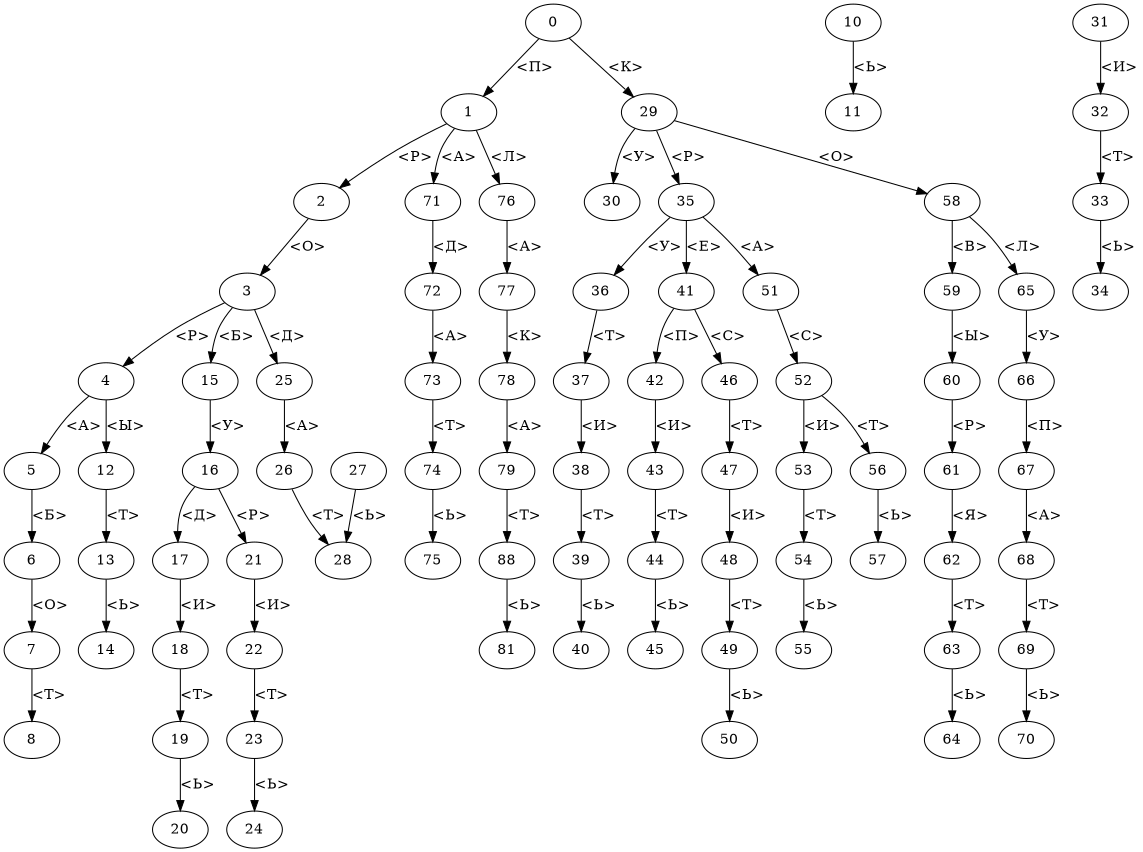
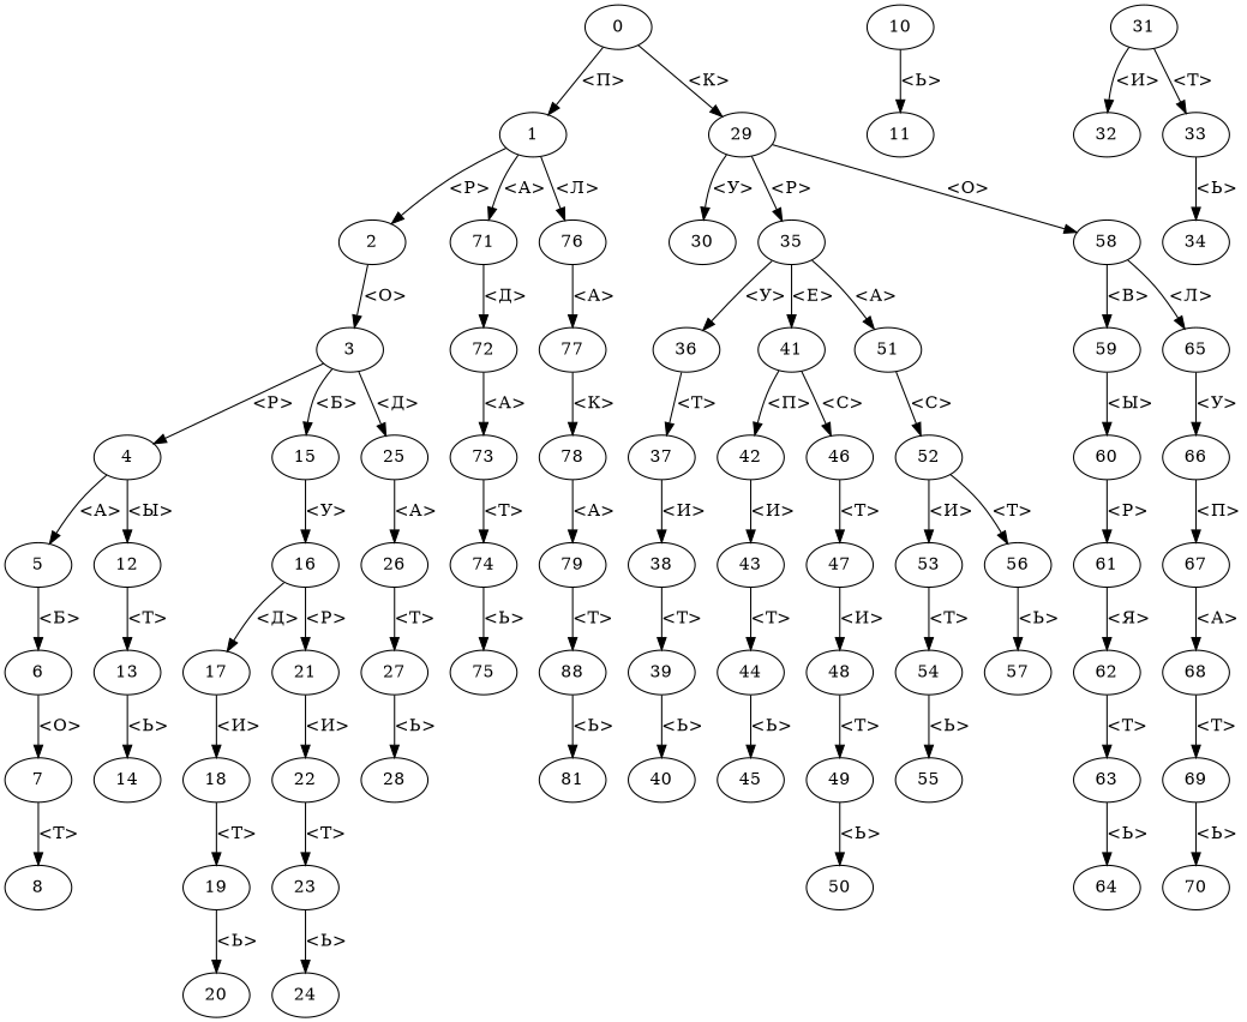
  digraph {
    0
    1
    29
    2
    71
    76
    30
    35
    58
    3
    72
    77
    36
    41
    51
    59
    65
    4
    15
    25
    73
    78
    5
    12
    16
    26
    6
    13
    17
    21
    27
    7
    14
    8
    10
    11
    18
    22
    19
    23
    20
    24
    28
    31
    32
    37
    42
    46
    52
    60
    66
    33
    34
    38
    43
    47
    53
    56
    39
    40
    44
    48
    45
    49
    50
    54
    57
    55
    61
    67
    62
    63
    64
    68
    69
    70
    74
    75
    79
    n80 [label=88]
    81
    0 -> 1 [label="<П>"]
    0 -> 29 [label="<К>"]
    1 -> 2 [label="<Р>"]
    1 -> 71 [label="<А>"]
    1 -> 76 [label="<Л>"]
    29 -> 30 [label="<У>"]
    29 -> 35 [label="<Р>"]
    29 -> 58 [label="<О>"]
    2 -> 3 [label="<О>"]
    71 -> 72 [label="<Д>"]
    76 -> 77 [label="<А>"]
    35 -> 36 [label="<У>"]
    35 -> 41 [label="<Е>"]
    35 -> 51 [label="<А>"]
    58 -> 59 [label="<В>"]
    58 -> 65 [label="<Л>"]
    3 -> 4 [label="<Р>"]
    3 -> 15 [label="<Б>"]
    3 -> 25 [label="<Д>"]
    72 -> 73 [label="<А>"]
    77 -> 78 [label="<К>"]
    36 -> 37 [label="<Т>"]
    41 -> 42 [label="<П>"]
    41 -> 46 [label="<С>"]
    51 -> 52 [label="<С>"]
    59 -> 60 [label="<Ы>"]
    65 -> 66 [label="<У>"]
    4 -> 5 [label="<А>"]
    4 -> 12 [label="<Ы>"]
    15 -> 16 [label="<У>"]
    25 -> 26 [label="<А>"]
    73 -> 74 [label="<Т>"]
    78 -> 79 [label="<А>"]
    5 -> 6 [label="<Б>"]
    12 -> 13 [label="<Т>"]
    16 -> 17 [label="<Д>"]
    16 -> 21 [label="<Р>"]
-   26 -> 28 [label="<Т>"]
+   26 -> 27 [label="<Т>"]
    6 -> 7 [label="<О>"]
    13 -> 14 [label="<Ь>"]
    17 -> 18 [label="<И>"]
    21 -> 22 [label="<И>"]
    27 -> 28 [label="<Ь>"]
    7 -> 8 [label="<Т>"]
    10 -> 11 [label="<Ь>"]
    18 -> 19 [label="<Т>"]
    22 -> 23 [label="<Т>"]
    19 -> 20 [label="<Ь>"]
    23 -> 24 [label="<Ь>"]
    31 -> 32 [label="<И>"]
-   32 -> 33 [label="<Т>"]
+   31 -> 33 [label="<Т>"]
    37 -> 38 [label="<И>"]
    42 -> 43 [label="<И>"]
    46 -> 47 [label="<Т>"]
    52 -> 53 [label="<И>"]
    52 -> 56 [label="<Т>"]
    60 -> 61 [label="<Р>"]
    66 -> 67 [label="<П>"]
    33 -> 34 [label="<Ь>"]
    38 -> 39 [label="<Т>"]
    43 -> 44 [label="<Т>"]
    47 -> 48 [label="<И>"]
    53 -> 54 [label="<Т>"]
    56 -> 57 [label="<Ь>"]
    39 -> 40 [label="<Ь>"]
    44 -> 45 [label="<Ь>"]
    48 -> 49 [label="<Т>"]
    49 -> 50 [label="<Ь>"]
    54 -> 55 [label="<Ь>"]
    61 -> 62 [label="<Я>"]
    67 -> 68 [label="<А>"]
    62 -> 63 [label="<Т>"]
    63 -> 64 [label="<Ь>"]
    68 -> 69 [label="<Т>"]
    69 -> 70 [label="<Ь>"]
    74 -> 75 [label="<Ь>"]
    79 -> n80 [label="<Т>"]
    n80 -> 81 [label="<Ь>"]
  }
